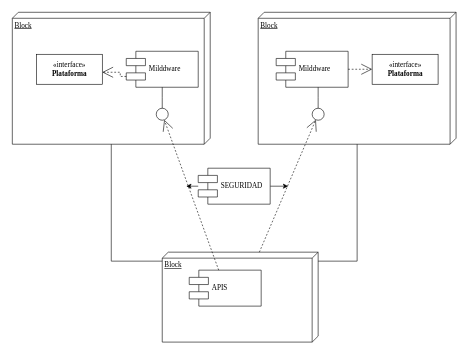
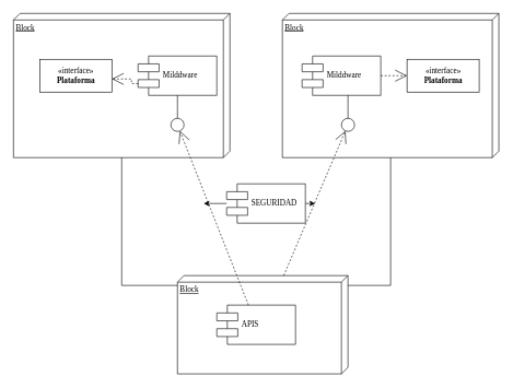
  <mxCell id="0" />
  <mxCell id="1" parent="0" />
  <mxCell id="2" value="Block" style="verticalAlign=top;align=left;spacingTop=8;spacingLeft=2;spacingRight=12;shape=cube;size=10;direction=south;fontStyle=4;html=1;rounded=0;shadow=0;comic=0;labelBackgroundColor=none;strokeWidth=1;fontFamily=Verdana;fontSize=12" parent="1" vertex="1"><mxGeometry x="20" y="20" width="330" height="220" as="geometry" /></mxCell>
  <mxCell id="3" value="Block" style="verticalAlign=top;align=left;spacingTop=8;spacingLeft=2;spacingRight=12;shape=cube;size=10;direction=south;fontStyle=4;html=1;rounded=0;shadow=0;comic=0;labelBackgroundColor=none;strokeWidth=1;fontFamily=Verdana;fontSize=12" parent="1" vertex="1"><mxGeometry x="430" y="20" width="330" height="220" as="geometry" /></mxCell>
  <mxCell id="4" value="Block" style="verticalAlign=top;align=left;spacingTop=8;spacingLeft=2;spacingRight=12;shape=cube;size=10;direction=south;fontStyle=4;html=1;rounded=0;shadow=0;comic=0;labelBackgroundColor=none;strokeWidth=1;fontFamily=Verdana;fontSize=12" parent="1" vertex="1"><mxGeometry x="270" y="420" width="260" height="150" as="geometry" /></mxCell>
  <mxCell id="5" value="«interface»&lt;br&gt;&lt;b&gt;Plataforma&lt;/b&gt;" style="html=1;rounded=0;shadow=0;comic=0;labelBackgroundColor=none;strokeWidth=1;fontFamily=Verdana;fontSize=12;align=center;" parent="1" vertex="1"><mxGeometry x="60" y="90" width="110" height="50" as="geometry" /></mxCell>
  <mxCell id="6" value="Milddware" style="shape=component;align=left;spacingLeft=36;rounded=0;shadow=0;comic=0;labelBackgroundColor=none;strokeWidth=1;fontFamily=Verdana;fontSize=12;html=1;" parent="1" vertex="1"><mxGeometry x="210" y="85" width="120" height="60" as="geometry" /></mxCell>
  <mxCell id="7" value="" style="ellipse;whiteSpace=wrap;html=1;rounded=0;shadow=0;comic=0;labelBackgroundColor=none;strokeWidth=1;fontFamily=Verdana;fontSize=12;align=center;" parent="1" vertex="1"><mxGeometry x="260" y="180" width="20" height="20" as="geometry" /></mxCell>
  <mxCell id="8" value="Milddware" style="shape=component;align=left;spacingLeft=36;rounded=0;shadow=0;comic=0;labelBackgroundColor=none;strokeWidth=1;fontFamily=Verdana;fontSize=12;html=1;" parent="1" vertex="1"><mxGeometry x="460" y="85" width="120" height="60" as="geometry" /></mxCell>
  <mxCell id="9" value="«interface»&lt;br&gt;&lt;b&gt;Plataforma&lt;/b&gt;" style="html=1;rounded=0;shadow=0;comic=0;labelBackgroundColor=none;strokeWidth=1;fontFamily=Verdana;fontSize=12;align=center;" parent="1" vertex="1"><mxGeometry x="620" y="90" width="110" height="50" as="geometry" /></mxCell>
  <mxCell id="10" value="" style="ellipse;whiteSpace=wrap;html=1;rounded=0;shadow=0;comic=0;labelBackgroundColor=none;strokeWidth=1;fontFamily=Verdana;fontSize=12;align=center;" parent="1" vertex="1"><mxGeometry x="520" y="180" width="20" height="20" as="geometry" /></mxCell>
- <mxCell id="11" value="APIS" style="shape=component;align=left;spacingLeft=36;rounded=0;shadow=0;comic=0;labelBackgroundColor=none;strokeWidth=1;fontFamily=Verdana;fontSize=12;html=1;" parent="1" vertex="1"><mxGeometry x="315" y="450" width="120" height="60" as="geometry" /></mxCell>
+ <mxCell id="11" value="APIS" style="shape=component;align=left;spacingLeft=36;rounded=0;shadow=0;comic=0;labelBackgroundColor=none;strokeWidth=1;fontFamily=Verdana;fontSize=12;html=1;" parent="1" vertex="1"><mxGeometry x="330" y="465" width="120" height="60" as="geometry" /></mxCell>
  <mxCell id="12" style="edgeStyle=none;rounded=0;html=1;dashed=1;labelBackgroundColor=none;startArrow=none;startFill=0;startSize=8;endArrow=open;endFill=0;endSize=16;fontFamily=Verdana;fontSize=12;" parent="1" source="11" target="7" edge="1"><mxGeometry relative="1" as="geometry" /></mxCell>
  <mxCell id="13" style="edgeStyle=none;rounded=0;html=1;dashed=1;labelBackgroundColor=none;startArrow=none;startFill=0;startSize=8;endArrow=open;endFill=0;endSize=16;fontFamily=Verdana;fontSize=12;" parent="1" source="4" target="10" edge="1"><mxGeometry relative="1" as="geometry" /></mxCell>
  <mxCell id="14" style="edgeStyle=elbowEdgeStyle;rounded=0;html=1;labelBackgroundColor=none;startArrow=none;startFill=0;startSize=8;endArrow=none;endFill=0;endSize=16;fontFamily=Verdana;fontSize=12;" parent="1" source="10" target="8" edge="1"><mxGeometry relative="1" as="geometry" /></mxCell>
  <mxCell id="15" style="edgeStyle=elbowEdgeStyle;rounded=0;html=1;labelBackgroundColor=none;startArrow=none;startFill=0;startSize=8;endArrow=none;endFill=0;endSize=16;fontFamily=Verdana;fontSize=12;" parent="1" source="7" target="6" edge="1"><mxGeometry relative="1" as="geometry" /></mxCell>
  <mxCell id="16" style="edgeStyle=orthogonalEdgeStyle;rounded=0;html=1;labelBackgroundColor=none;startArrow=none;startFill=0;startSize=8;endArrow=open;endFill=0;endSize=16;fontFamily=Verdana;fontSize=12;dashed=1;exitX=0;exitY=0.7;exitDx=0;exitDy=0;" parent="1" source="6" target="5" edge="1"><mxGeometry relative="1" as="geometry"><Array as="points"><mxPoint x="200" y="127" /><mxPoint x="200" y="120" /></Array></mxGeometry></mxCell>
  <mxCell id="17" style="edgeStyle=orthogonalEdgeStyle;rounded=0;html=1;dashed=1;labelBackgroundColor=none;startArrow=none;startFill=0;startSize=8;endArrow=open;endFill=0;endSize=16;fontFamily=Verdana;fontSize=12;" parent="1" source="8" target="9" edge="1"><mxGeometry relative="1" as="geometry" /></mxCell>
  <mxCell id="18" style="edgeStyle=orthogonalEdgeStyle;rounded=0;html=1;labelBackgroundColor=none;startArrow=none;startFill=0;startSize=8;endArrow=none;endFill=0;endSize=16;fontFamily=Verdana;fontSize=12;" parent="1" source="4" target="3" edge="1"><mxGeometry relative="1" as="geometry"><Array as="points"><mxPoint x="595" y="435" /></Array></mxGeometry></mxCell>
  <mxCell id="19" style="edgeStyle=orthogonalEdgeStyle;rounded=0;html=1;labelBackgroundColor=none;startArrow=none;startFill=0;startSize=8;endArrow=none;endFill=0;endSize=16;fontFamily=Verdana;fontSize=12;" parent="1" source="4" target="2" edge="1"><mxGeometry relative="1" as="geometry"><Array as="points"><mxPoint x="185" y="435" /></Array></mxGeometry></mxCell>
  <mxCell id="20" style="edgeStyle=orthogonalEdgeStyle;rounded=0;orthogonalLoop=1;jettySize=auto;html=1;exitX=1;exitY=0.5;exitDx=0;exitDy=0;" edge="1" parent="1" source="22"><mxGeometry relative="1" as="geometry"><mxPoint x="480" y="310" as="targetPoint" /></mxGeometry></mxCell>
  <mxCell id="21" style="edgeStyle=orthogonalEdgeStyle;rounded=0;orthogonalLoop=1;jettySize=auto;html=1;" edge="1" parent="1" source="22"><mxGeometry relative="1" as="geometry"><mxPoint x="310" y="310" as="targetPoint" /></mxGeometry></mxCell>
- <mxCell id="22" value="SEGURIDAD" style="shape=component;align=left;spacingLeft=36;rounded=0;shadow=0;comic=0;labelBackgroundColor=none;strokeWidth=1;fontFamily=Verdana;fontSize=12;html=1;" vertex="1" parent="1"><mxGeometry x="330" y="280" width="120" height="60" as="geometry" /></mxCell>
+ <mxCell id="22" value="SEGURIDAD" style="shape=component;align=left;spacingLeft=36;rounded=0;shadow=0;comic=0;labelBackgroundColor=none;strokeWidth=1;fontFamily=Verdana;fontSize=12;html=1;" vertex="1" parent="1"><mxGeometry x="345" y="280" width="120" height="60" as="geometry" /></mxCell>
